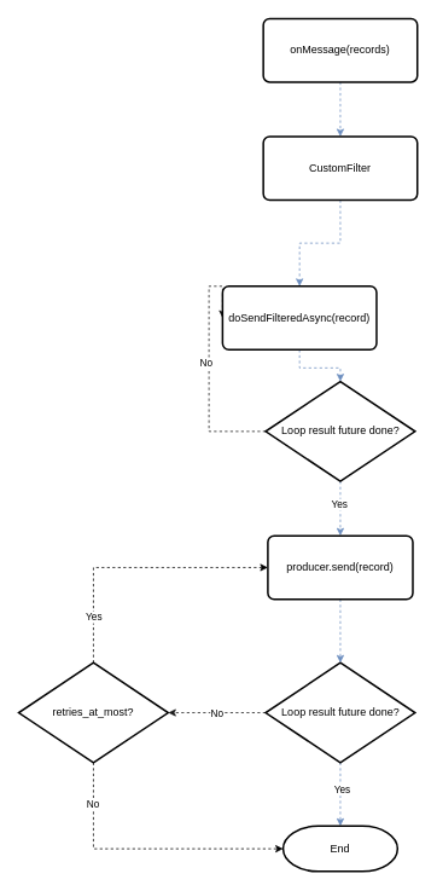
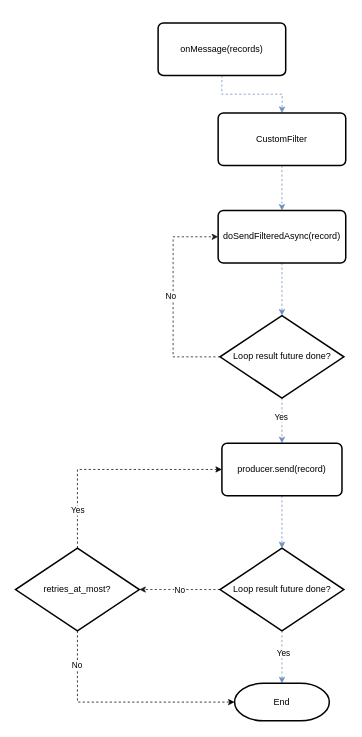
  <mxCell id="0" />
  <mxCell id="1" parent="0" />
  <mxCell id="2" style="edgeStyle=orthogonalEdgeStyle;rounded=0;orthogonalLoop=1;jettySize=auto;html=1;dashed=1;fillColor=#dae8fc;strokeColor=#6c8ebf;" edge="1" parent="1" source="6"><mxGeometry relative="1" as="geometry"><mxPoint x="375" y="590" as="targetPoint" /></mxGeometry></mxCell>
  <mxCell id="3" value="Yes" style="edgeLabel;html=1;align=center;verticalAlign=middle;resizable=0;points=[];" vertex="1" connectable="0" parent="2"><mxGeometry x="-0.167" y="-2" relative="1" as="geometry"><mxPoint as="offset" /></mxGeometry></mxCell>
  <mxCell id="4" style="edgeStyle=orthogonalEdgeStyle;rounded=0;orthogonalLoop=1;jettySize=auto;html=1;entryX=0;entryY=0.5;entryDx=0;entryDy=0;fillColor=#dae8fc;strokeColor=#1A1A1A;dashed=1;" edge="1" parent="1" source="6" target="20"><mxGeometry relative="1" as="geometry"><Array as="points"><mxPoint x="230" y="475" /><mxPoint x="230" y="315" /></Array></mxGeometry></mxCell>
  <mxCell id="5" value="No" style="edgeLabel;html=1;align=center;verticalAlign=middle;resizable=0;points=[];" vertex="1" connectable="0" parent="4"><mxGeometry x="0.021" y="4" relative="1" as="geometry"><mxPoint y="1" as="offset" /></mxGeometry></mxCell>
  <mxCell id="6" value="Loop result future done?" style="strokeWidth=2;html=1;shape=mxgraph.flowchart.decision;whiteSpace=wrap;" vertex="1" parent="1"><mxGeometry x="292.5" y="420" width="165" height="110" as="geometry" /></mxCell>
  <mxCell id="7" style="edgeStyle=orthogonalEdgeStyle;rounded=0;orthogonalLoop=1;jettySize=auto;html=1;dashed=1;fillColor=#dae8fc;strokeColor=#6c8ebf;" edge="1" parent="1" source="8"><mxGeometry relative="1" as="geometry"><mxPoint x="375" y="150" as="targetPoint" /></mxGeometry></mxCell>
- <mxCell id="8" value="onMessage(records)" style="rounded=1;whiteSpace=wrap;html=1;absoluteArcSize=1;arcSize=14;strokeWidth=2;" vertex="1" parent="1"><mxGeometry x="290" y="20" width="170" height="70" as="geometry" /></mxCell>
+ <mxCell id="8" value="onMessage(records)" style="rounded=1;whiteSpace=wrap;html=1;absoluteArcSize=1;arcSize=14;strokeWidth=2;" vertex="1" parent="1"><mxGeometry x="210" y="30" width="170" height="70" as="geometry" /></mxCell>
  <mxCell id="9" style="edgeStyle=orthogonalEdgeStyle;rounded=0;orthogonalLoop=1;jettySize=auto;html=1;dashed=1;fillColor=#dae8fc;strokeColor=#6c8ebf;entryX=0.5;entryY=0;entryDx=0;entryDy=0;" edge="1" parent="1" source="10" target="20"><mxGeometry relative="1" as="geometry"><mxPoint x="375" y="270" as="targetPoint" /></mxGeometry></mxCell>
  <mxCell id="10" value="CustomFilter" style="rounded=1;whiteSpace=wrap;html=1;absoluteArcSize=1;arcSize=14;strokeWidth=2;" vertex="1" parent="1"><mxGeometry x="290" y="150" width="170" height="70" as="geometry" /></mxCell>
  <mxCell id="11" style="edgeStyle=orthogonalEdgeStyle;rounded=0;orthogonalLoop=1;jettySize=auto;html=1;dashed=1;fillColor=#dae8fc;strokeColor=#6c8ebf;" edge="1" parent="1" source="17" target="18"><mxGeometry relative="1" as="geometry" /></mxCell>
  <mxCell id="12" value="Yes" style="edgeLabel;html=1;align=center;verticalAlign=middle;resizable=0;points=[];" vertex="1" connectable="0" parent="11"><mxGeometry x="-0.171" y="1" relative="1" as="geometry"><mxPoint as="offset" /></mxGeometry></mxCell>
  <mxCell id="13" style="edgeStyle=orthogonalEdgeStyle;rounded=0;orthogonalLoop=1;jettySize=auto;html=1;entryX=0;entryY=0.5;entryDx=0;entryDy=0;fillColor=#dae8fc;strokeColor=#000000;dashed=1;exitX=0.5;exitY=0;exitDx=0;exitDy=0;exitPerimeter=0;" edge="1" parent="1" source="25" target="22"><mxGeometry relative="1" as="geometry"><Array as="points"><mxPoint x="103" y="625" /></Array></mxGeometry></mxCell>
  <mxCell id="14" value="Yes" style="edgeLabel;html=1;align=center;verticalAlign=middle;resizable=0;points=[];" vertex="1" connectable="0" parent="13"><mxGeometry x="-0.573" y="-1" relative="1" as="geometry"><mxPoint x="-1" y="13" as="offset" /></mxGeometry></mxCell>
  <mxCell id="15" style="edgeStyle=orthogonalEdgeStyle;rounded=0;orthogonalLoop=1;jettySize=auto;html=1;entryX=1;entryY=0.5;entryDx=0;entryDy=0;entryPerimeter=0;dashed=1;fillColor=#dae8fc;strokeColor=#1A1A1A;" edge="1" parent="1" source="17" target="25"><mxGeometry relative="1" as="geometry" /></mxCell>
  <mxCell id="16" value="No" style="edgeLabel;html=1;align=center;verticalAlign=middle;resizable=0;points=[];" vertex="1" connectable="0" parent="15"><mxGeometry x="0.244" relative="1" as="geometry"><mxPoint x="13" as="offset" /></mxGeometry></mxCell>
  <mxCell id="17" value="Loop result future done?" style="strokeWidth=2;html=1;shape=mxgraph.flowchart.decision;whiteSpace=wrap;" vertex="1" parent="1"><mxGeometry x="292.5" y="730" width="165" height="110" as="geometry" /></mxCell>
  <mxCell id="18" value="End" style="strokeWidth=2;html=1;shape=mxgraph.flowchart.terminator;whiteSpace=wrap;" vertex="1" parent="1"><mxGeometry x="311.88" y="910" width="126.25" height="50" as="geometry" /></mxCell>
  <mxCell id="19" style="edgeStyle=orthogonalEdgeStyle;rounded=0;orthogonalLoop=1;jettySize=auto;html=1;dashed=1;fillColor=#dae8fc;strokeColor=#6c8ebf;" edge="1" parent="1" source="20" target="6"><mxGeometry relative="1" as="geometry" /></mxCell>
- <mxCell id="20" value="doSendFilteredAsync(record)" style="rounded=1;whiteSpace=wrap;html=1;absoluteArcSize=1;arcSize=14;strokeWidth=2;" vertex="1" parent="1"><mxGeometry x="245" y="315" width="170" height="70" as="geometry" /></mxCell>
+ <mxCell id="20" value="doSendFilteredAsync(record)" style="rounded=1;whiteSpace=wrap;html=1;absoluteArcSize=1;arcSize=14;strokeWidth=2;" vertex="1" parent="1"><mxGeometry x="290" y="280" width="170" height="70" as="geometry" /></mxCell>
  <mxCell id="21" style="edgeStyle=orthogonalEdgeStyle;rounded=0;orthogonalLoop=1;jettySize=auto;html=1;entryX=0.5;entryY=0;entryDx=0;entryDy=0;entryPerimeter=0;dashed=1;fillColor=#dae8fc;strokeColor=#6c8ebf;" edge="1" parent="1" source="22" target="17"><mxGeometry relative="1" as="geometry" /></mxCell>
  <mxCell id="22" value="producer.send(record)" style="rounded=1;whiteSpace=wrap;html=1;absoluteArcSize=1;arcSize=14;strokeWidth=2;" vertex="1" parent="1"><mxGeometry x="295" y="590" width="160" height="70" as="geometry" /></mxCell>
  <mxCell id="23" style="edgeStyle=orthogonalEdgeStyle;rounded=0;orthogonalLoop=1;jettySize=auto;html=1;entryX=0;entryY=0.5;entryDx=0;entryDy=0;entryPerimeter=0;dashed=1;" edge="1" parent="1" source="25" target="18"><mxGeometry relative="1" as="geometry"><Array as="points"><mxPoint x="102" y="935" /></Array></mxGeometry></mxCell>
  <mxCell id="24" value="No" style="edgeLabel;html=1;align=center;verticalAlign=middle;resizable=0;points=[];" vertex="1" connectable="0" parent="23"><mxGeometry x="-0.702" y="-1" relative="1" as="geometry"><mxPoint as="offset" /></mxGeometry></mxCell>
  <mxCell id="25" value="retries_at_most?" style="strokeWidth=2;html=1;shape=mxgraph.flowchart.decision;whiteSpace=wrap;" vertex="1" parent="1"><mxGeometry x="20" y="730" width="165" height="110" as="geometry" /></mxCell>
